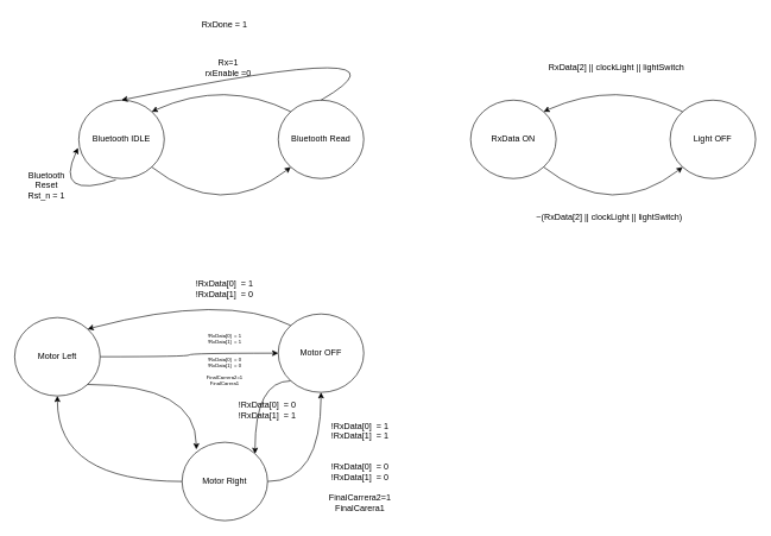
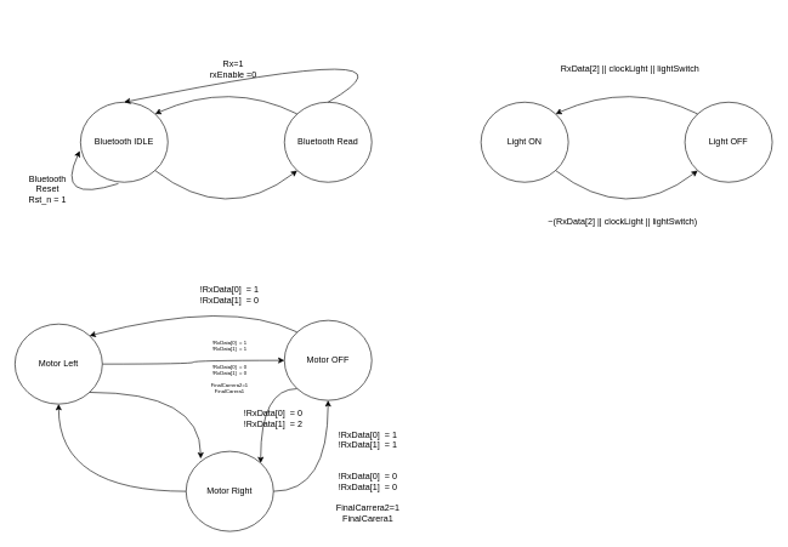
  <mxCell id="0" />
  <mxCell id="1" parent="0" />
  <mxCell id="2" value="Bluetooth IDLE" style="ellipse;whiteSpace=wrap;html=1;" parent="1" vertex="1"><mxGeometry x="110" y="140" width="120" height="110" as="geometry" /></mxCell>
  <mxCell id="3" value="Bluetooth Read" style="ellipse;whiteSpace=wrap;html=1;" parent="1" vertex="1"><mxGeometry x="390" y="140" width="120" height="110" as="geometry" /></mxCell>
  <mxCell id="4" value="" style="endArrow=classic;html=1;rounded=0;curved=1;entryX=-0.008;entryY=0.609;entryDx=0;entryDy=0;entryPerimeter=0;exitX=0.433;exitY=1.018;exitDx=0;exitDy=0;exitPerimeter=0;" parent="1" source="2" target="2" edge="1"><mxGeometry width="50" height="50" relative="1" as="geometry"><mxPoint x="160" y="260" as="sourcePoint" /><mxPoint x="280" y="390" as="targetPoint" /><Array as="points"><mxPoint x="75" y="280" /></Array></mxGeometry></mxCell>
  <mxCell id="5" value="Bluetooth Reset&lt;br&gt;Rst_n = 1" style="text;html=1;align=center;verticalAlign=middle;whiteSpace=wrap;rounded=0;" parent="1" vertex="1"><mxGeometry x="35" y="245" width="60" height="30" as="geometry" /></mxCell>
  <mxCell id="6" value="" style="endArrow=classic;html=1;rounded=0;curved=1;exitX=1;exitY=1;exitDx=0;exitDy=0;entryX=0;entryY=1;entryDx=0;entryDy=0;" parent="1" source="2" target="3" edge="1"><mxGeometry width="50" height="50" relative="1" as="geometry"><mxPoint x="210" y="450" as="sourcePoint" /><mxPoint x="260" y="400" as="targetPoint" /><Array as="points"><mxPoint x="310" y="310" /></Array></mxGeometry></mxCell>
  <mxCell id="7" value="" style="endArrow=classic;html=1;rounded=0;curved=1;exitX=0;exitY=0;exitDx=0;exitDy=0;entryX=1;entryY=0;entryDx=0;entryDy=0;" parent="1" source="3" target="2" edge="1"><mxGeometry width="50" height="50" relative="1" as="geometry"><mxPoint x="155" y="170" as="sourcePoint" /><mxPoint x="205" y="120" as="targetPoint" /><Array as="points"><mxPoint x="315" y="110" /></Array></mxGeometry></mxCell>
  <mxCell id="8" value="Rx=1&lt;div&gt;rxEnable =0&lt;/div&gt;" style="text;html=1;align=center;verticalAlign=middle;whiteSpace=wrap;rounded=0;" parent="1" vertex="1"><mxGeometry x="275" y="80" width="90" height="30" as="geometry" /></mxCell>
  <mxCell id="9" value="" style="endArrow=classic;html=1;rounded=0;curved=1;exitX=0.5;exitY=0;exitDx=0;exitDy=0;entryX=0.5;entryY=0;entryDx=0;entryDy=0;" parent="1" source="3" target="2" edge="1"><mxGeometry width="50" height="50" relative="1" as="geometry"><mxPoint x="445" y="230" as="sourcePoint" /><mxPoint x="495" y="180" as="targetPoint" /><Array as="points"><mxPoint x="605" y="50" /></Array></mxGeometry></mxCell>
- <mxCell id="10" value="RxDone = 1" style="text;html=1;align=center;verticalAlign=middle;whiteSpace=wrap;rounded=0;" parent="1" vertex="1"><mxGeometry x="265" y="20" width="100" height="30" as="geometry" /></mxCell>
- <mxCell id="11" value="RxData ON" style="ellipse;whiteSpace=wrap;html=1;" parent="1" vertex="1"><mxGeometry x="660" y="140" width="120" height="110" as="geometry" /></mxCell>
+ <mxCell id="11" value="Light ON" style="ellipse;whiteSpace=wrap;html=1;" parent="1" vertex="1"><mxGeometry x="660" y="140" width="120" height="110" as="geometry" /></mxCell>
  <mxCell id="12" value="Light OFF" style="ellipse;whiteSpace=wrap;html=1;" parent="1" vertex="1"><mxGeometry x="940" y="140" width="120" height="110" as="geometry" /></mxCell>
  <mxCell id="13" value="" style="endArrow=classic;html=1;rounded=0;curved=1;exitX=1;exitY=1;exitDx=0;exitDy=0;entryX=0;entryY=1;entryDx=0;entryDy=0;" parent="1" source="11" target="12" edge="1"><mxGeometry width="50" height="50" relative="1" as="geometry"><mxPoint x="760" y="450" as="sourcePoint" /><mxPoint x="810" y="400" as="targetPoint" /><Array as="points"><mxPoint x="860" y="310" /></Array></mxGeometry></mxCell>
  <mxCell id="14" value="~(RxData[2] || clockLight || lightSwitch)" style="text;html=1;align=center;verticalAlign=middle;whiteSpace=wrap;rounded=0;" parent="1" vertex="1"><mxGeometry x="725" y="290" width="260" height="30" as="geometry" /></mxCell>
  <mxCell id="15" value="" style="endArrow=classic;html=1;rounded=0;curved=1;exitX=0;exitY=0;exitDx=0;exitDy=0;entryX=1;entryY=0;entryDx=0;entryDy=0;" parent="1" source="12" target="11" edge="1"><mxGeometry width="50" height="50" relative="1" as="geometry"><mxPoint x="705" y="170" as="sourcePoint" /><mxPoint x="755" y="120" as="targetPoint" /><Array as="points"><mxPoint x="865" y="110" /></Array></mxGeometry></mxCell>
  <mxCell id="16" value="RxData[2] || clockLight || lightSwitch" style="text;html=1;align=center;verticalAlign=middle;whiteSpace=wrap;rounded=0;" parent="1" vertex="1"><mxGeometry x="765" y="80" width="200" height="30" as="geometry" /></mxCell>
  <mxCell id="17" style="edgeStyle=orthogonalEdgeStyle;curved=1;rounded=0;orthogonalLoop=1;jettySize=auto;html=1;exitX=1;exitY=0.5;exitDx=0;exitDy=0;" parent="1" source="18" target="20" edge="1"><mxGeometry relative="1" as="geometry" /></mxCell>
  <mxCell id="18" value="Motor Left" style="ellipse;whiteSpace=wrap;html=1;" parent="1" vertex="1"><mxGeometry x="20" y="445" width="120" height="110" as="geometry" /></mxCell>
  <mxCell id="19" style="edgeStyle=orthogonalEdgeStyle;curved=1;rounded=0;orthogonalLoop=1;jettySize=auto;html=1;exitX=0;exitY=1;exitDx=0;exitDy=0;entryX=1;entryY=0;entryDx=0;entryDy=0;" parent="1" source="20" target="24" edge="1"><mxGeometry relative="1" as="geometry" /></mxCell>
  <mxCell id="20" value="Motor OFF" style="ellipse;whiteSpace=wrap;html=1;" parent="1" vertex="1"><mxGeometry x="390" y="440" width="120" height="110" as="geometry" /></mxCell>
  <mxCell id="21" value="" style="endArrow=classic;html=1;rounded=0;curved=1;exitX=0;exitY=0;exitDx=0;exitDy=0;entryX=1;entryY=0;entryDx=0;entryDy=0;" parent="1" source="20" target="18" edge="1"><mxGeometry width="50" height="50" relative="1" as="geometry"><mxPoint x="155" y="470" as="sourcePoint" /><mxPoint x="205" y="420" as="targetPoint" /><Array as="points"><mxPoint x="315" y="410" /></Array></mxGeometry></mxCell>
  <mxCell id="22" style="edgeStyle=orthogonalEdgeStyle;curved=1;rounded=0;orthogonalLoop=1;jettySize=auto;html=1;exitX=0;exitY=0.5;exitDx=0;exitDy=0;entryX=0.5;entryY=1;entryDx=0;entryDy=0;" parent="1" source="24" target="18" edge="1"><mxGeometry relative="1" as="geometry" /></mxCell>
  <mxCell id="23" style="edgeStyle=orthogonalEdgeStyle;curved=1;rounded=0;orthogonalLoop=1;jettySize=auto;html=1;exitX=1;exitY=0.5;exitDx=0;exitDy=0;" parent="1" source="24" target="20" edge="1"><mxGeometry relative="1" as="geometry" /></mxCell>
  <mxCell id="24" value="Motor Right" style="ellipse;whiteSpace=wrap;html=1;" parent="1" vertex="1"><mxGeometry x="255" y="620" width="120" height="110" as="geometry" /></mxCell>
  <mxCell id="25" value="!RxData[0]&amp;nbsp; = 1&lt;div&gt;!RxData[1]&amp;nbsp; = 0&lt;br&gt;&lt;/div&gt;" style="text;html=1;align=center;verticalAlign=middle;whiteSpace=wrap;rounded=0;" parent="1" vertex="1"><mxGeometry x="265" y="390" width="100" height="30" as="geometry" /></mxCell>
  <mxCell id="26" style="edgeStyle=orthogonalEdgeStyle;curved=1;rounded=0;orthogonalLoop=1;jettySize=auto;html=1;exitX=1;exitY=1;exitDx=0;exitDy=0;entryX=0.167;entryY=0.091;entryDx=0;entryDy=0;entryPerimeter=0;" parent="1" source="18" target="24" edge="1"><mxGeometry relative="1" as="geometry" /></mxCell>
- <mxCell id="27" value="!RxData[0]&amp;nbsp; = 0&lt;div&gt;!RxData[1]&amp;nbsp; = 1&lt;br&gt;&lt;/div&gt;" style="text;html=1;align=center;verticalAlign=middle;whiteSpace=wrap;rounded=0;" parent="1" vertex="1"><mxGeometry x="325" y="560" width="100" height="30" as="geometry" /></mxCell>
+ <mxCell id="27" value="!RxData[0]&amp;nbsp; = 0&lt;div&gt;!RxData[1]&amp;nbsp; = 2&lt;br&gt;&lt;/div&gt;" style="text;html=1;align=center;verticalAlign=middle;whiteSpace=wrap;rounded=0;" parent="1" vertex="1"><mxGeometry x="325" y="560" width="100" height="30" as="geometry" /></mxCell>
  <mxCell id="28" value="!RxData[0]&amp;nbsp; = 1&lt;div&gt;!RxData[1]&amp;nbsp; = 1&lt;br&gt;&lt;/div&gt;&lt;div&gt;&lt;br&gt;&lt;/div&gt;&lt;div&gt;&lt;br&gt;&lt;/div&gt;&lt;div&gt;!RxData[0]&amp;nbsp; = 0&lt;div&gt;!RxData[1]&amp;nbsp; = 0&lt;br&gt;&lt;/div&gt;&lt;div&gt;&lt;br&gt;&lt;/div&gt;&lt;div&gt;FinalCarrera2=1&lt;/div&gt;&lt;/div&gt;&lt;div&gt;FinalCarera1&lt;/div&gt;" style="text;html=1;align=center;verticalAlign=middle;whiteSpace=wrap;rounded=0;" parent="1" vertex="1"><mxGeometry x="455" y="640" width="100" height="30" as="geometry" /></mxCell>
  <mxCell id="29" value="!RxData[0]&amp;nbsp; = 1&lt;div style=&quot;font-size: 7px;&quot;&gt;!RxData[1]&amp;nbsp; = 1&lt;br style=&quot;font-size: 7px;&quot;&gt;&lt;/div&gt;&lt;div style=&quot;font-size: 7px;&quot;&gt;&lt;br style=&quot;font-size: 7px;&quot;&gt;&lt;/div&gt;&lt;div style=&quot;font-size: 7px;&quot;&gt;&lt;br style=&quot;font-size: 7px;&quot;&gt;&lt;/div&gt;&lt;div style=&quot;font-size: 7px;&quot;&gt;!RxData[0]&amp;nbsp; = 0&lt;div style=&quot;font-size: 7px;&quot;&gt;!RxData[1]&amp;nbsp; = 0&lt;br style=&quot;font-size: 7px;&quot;&gt;&lt;/div&gt;&lt;div style=&quot;font-size: 7px;&quot;&gt;&lt;br style=&quot;font-size: 7px;&quot;&gt;&lt;/div&gt;&lt;div style=&quot;font-size: 7px;&quot;&gt;FinalCarrera2=1&lt;/div&gt;&lt;/div&gt;&lt;div style=&quot;font-size: 7px;&quot;&gt;FinalCarera1&lt;/div&gt;" style="text;html=1;align=center;verticalAlign=middle;whiteSpace=wrap;rounded=0;fontSize=7;" parent="1" vertex="1"><mxGeometry x="265" y="490" width="100" height="30" as="geometry" /></mxCell>
